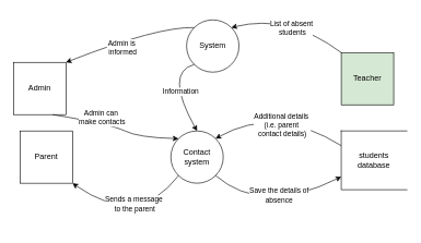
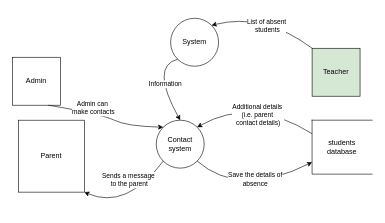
  <mxCell id="0" />
  <mxCell id="1" parent="0" />
  <mxCell id="2" value="System" style="ellipse;whiteSpace=wrap;html=1;aspect=fixed;" vertex="1" parent="1"><mxGeometry x="284" y="30" width="80" height="80" as="geometry" /></mxCell>
  <mxCell id="3" value="Teacher" style="whiteSpace=wrap;html=1;aspect=fixed;fillColor=#d5e8d4;" vertex="1" parent="1"><mxGeometry x="520" y="80" width="80" height="80" as="geometry" /></mxCell>
  <mxCell id="4" value="Contact system" style="ellipse;whiteSpace=wrap;html=1;" vertex="1" parent="1"><mxGeometry x="260" y="200" width="80" height="80" as="geometry" /></mxCell>
  <mxCell id="5" value="students database" style="html=1;dashed=0;whiteSpace=wrap;shape=partialRectangle;right=0;" vertex="1" parent="1"><mxGeometry x="520" y="200" width="100" height="90" as="geometry" /></mxCell>
- <mxCell id="6" value="Parent" style="whiteSpace=wrap;html=1;aspect=fixed;" vertex="1" parent="1"><mxGeometry x="30" y="200" width="80" height="80" as="geometry" /></mxCell>
+ <mxCell id="6" value="Parent" style="whiteSpace=wrap;html=1;aspect=fixed;" vertex="1" parent="1"><mxGeometry x="30" y="200" width="110" height="120" as="geometry" /></mxCell>
  <mxCell id="7" value="Admin" style="whiteSpace=wrap;html=1;aspect=fixed;" vertex="1" parent="1"><mxGeometry x="20" y="95" width="80" height="80" as="geometry" /></mxCell>
  <mxCell id="8" value="" style="curved=1;endArrow=classic;html=1;rounded=0;exitX=0;exitY=0;exitDx=0;exitDy=0;entryX=1;entryY=0;entryDx=0;entryDy=0;" edge="1" parent="1" source="3" target="2"><mxGeometry width="50" height="50" relative="1" as="geometry"><mxPoint x="404" y="70" as="sourcePoint" /><mxPoint x="324" y="90" as="targetPoint" /><Array as="points"><mxPoint x="440" y="20" /></Array></mxGeometry></mxCell>
  <mxCell id="9" value="List of absent&lt;div&gt;&amp;nbsp;students&lt;/div&gt;" style="edgeLabel;html=1;align=center;verticalAlign=middle;resizable=0;points=[];" vertex="1" connectable="0" parent="8"><mxGeometry x="0.074" y="23" relative="1" as="geometry"><mxPoint as="offset" /></mxGeometry></mxCell>
- <mxCell id="10" value="" style="curved=1;endArrow=classic;html=1;rounded=0;exitX=0;exitY=0;exitDx=0;exitDy=0;entryX=1;entryY=0;entryDx=0;entryDy=0;" edge="1" parent="1" source="2" target="7"><mxGeometry width="50" height="50" relative="1" as="geometry"><mxPoint x="200" y="90" as="sourcePoint" /><mxPoint x="250" y="40" as="targetPoint" /><Array as="points"><mxPoint x="240" y="40" /></Array></mxGeometry></mxCell>
- <mxCell id="11" value="Admin is&lt;div&gt;&amp;nbsp;informed&lt;/div&gt;" style="edgeLabel;html=1;align=center;verticalAlign=middle;resizable=0;points=[];" vertex="1" connectable="0" parent="10"><mxGeometry x="0.157" y="10" relative="1" as="geometry"><mxPoint as="offset" /></mxGeometry></mxCell>
  <mxCell id="12" value="" style="curved=1;endArrow=classic;html=1;rounded=0;exitX=0.75;exitY=1;exitDx=0;exitDy=0;entryX=0;entryY=0;entryDx=0;entryDy=0;" edge="1" parent="1" source="7" target="4"><mxGeometry width="50" height="50" relative="1" as="geometry"><mxPoint x="180" y="220" as="sourcePoint" /><mxPoint x="230" y="170" as="targetPoint" /><Array as="points"><mxPoint x="170" y="190" /><mxPoint x="210" y="210" /></Array></mxGeometry></mxCell>
  <mxCell id="13" value="Admin can&amp;nbsp;&lt;div&gt;make contacts&lt;/div&gt;" style="edgeLabel;html=1;align=center;verticalAlign=middle;resizable=0;points=[];" vertex="1" connectable="0" parent="12"><mxGeometry x="-0.233" y="-1" relative="1" as="geometry"><mxPoint y="-9" as="offset" /></mxGeometry></mxCell>
  <mxCell id="14" value="" style="curved=1;endArrow=classic;html=1;rounded=0;exitX=0;exitY=1;exitDx=0;exitDy=0;entryX=1;entryY=1;entryDx=0;entryDy=0;" edge="1" parent="1" source="4" target="6"><mxGeometry width="50" height="50" relative="1" as="geometry"><mxPoint x="190" y="380" as="sourcePoint" /><mxPoint x="170" y="330" as="targetPoint" /><Array as="points"><mxPoint x="210" y="350" /></Array></mxGeometry></mxCell>
  <mxCell id="15" value="Sends a message&amp;nbsp;&lt;div&gt;to the parent&lt;/div&gt;" style="edgeLabel;html=1;align=center;verticalAlign=middle;resizable=0;points=[];" vertex="1" connectable="0" parent="14"><mxGeometry x="-0.335" y="-27" relative="1" as="geometry"><mxPoint as="offset" /></mxGeometry></mxCell>
  <mxCell id="16" value="" style="curved=1;endArrow=classic;html=1;rounded=0;exitX=1;exitY=1;exitDx=0;exitDy=0;" edge="1" parent="1" source="4" target="5"><mxGeometry width="50" height="50" relative="1" as="geometry"><mxPoint x="440" y="350" as="sourcePoint" /><mxPoint x="490" y="300" as="targetPoint" /><Array as="points"><mxPoint x="400" y="330" /></Array></mxGeometry></mxCell>
  <mxCell id="17" value="Save the details of&lt;div&gt;absence&lt;/div&gt;" style="edgeLabel;html=1;align=center;verticalAlign=middle;resizable=0;points=[];" vertex="1" connectable="0" parent="16"><mxGeometry x="0.133" y="17" relative="1" as="geometry"><mxPoint as="offset" /></mxGeometry></mxCell>
  <mxCell id="18" value="" style="curved=1;endArrow=classic;html=1;rounded=0;exitX=0;exitY=0.25;exitDx=0;exitDy=0;entryX=1;entryY=0;entryDx=0;entryDy=0;" edge="1" parent="1" source="5" target="4"><mxGeometry width="50" height="50" relative="1" as="geometry"><mxPoint x="420" y="210" as="sourcePoint" /><mxPoint x="470" y="160" as="targetPoint" /><Array as="points"><mxPoint x="420" y="160" /></Array></mxGeometry></mxCell>
  <mxCell id="19" value="Additional details&amp;nbsp;&lt;div&gt;(i.e. parent&amp;nbsp;&lt;/div&gt;&lt;div&gt;contact details)&lt;/div&gt;" style="edgeLabel;html=1;align=center;verticalAlign=middle;resizable=0;points=[];" vertex="1" connectable="0" parent="18"><mxGeometry x="-0.156" y="21" relative="1" as="geometry"><mxPoint as="offset" /></mxGeometry></mxCell>
  <mxCell id="20" value="" style="curved=1;endArrow=classic;html=1;rounded=0;exitX=0;exitY=1;exitDx=0;exitDy=0;entryX=0.5;entryY=0;entryDx=0;entryDy=0;" edge="1" parent="1" source="2" target="4"><mxGeometry width="50" height="50" relative="1" as="geometry"><mxPoint x="260" y="170" as="sourcePoint" /><mxPoint x="220" y="130" as="targetPoint" /><Array as="points"><mxPoint x="250" y="110" /></Array></mxGeometry></mxCell>
  <mxCell id="21" value="Information" style="edgeLabel;html=1;align=center;verticalAlign=middle;resizable=0;points=[];" vertex="1" connectable="0" parent="20"><mxGeometry x="0.126" y="7" relative="1" as="geometry"><mxPoint as="offset" /></mxGeometry></mxCell>
